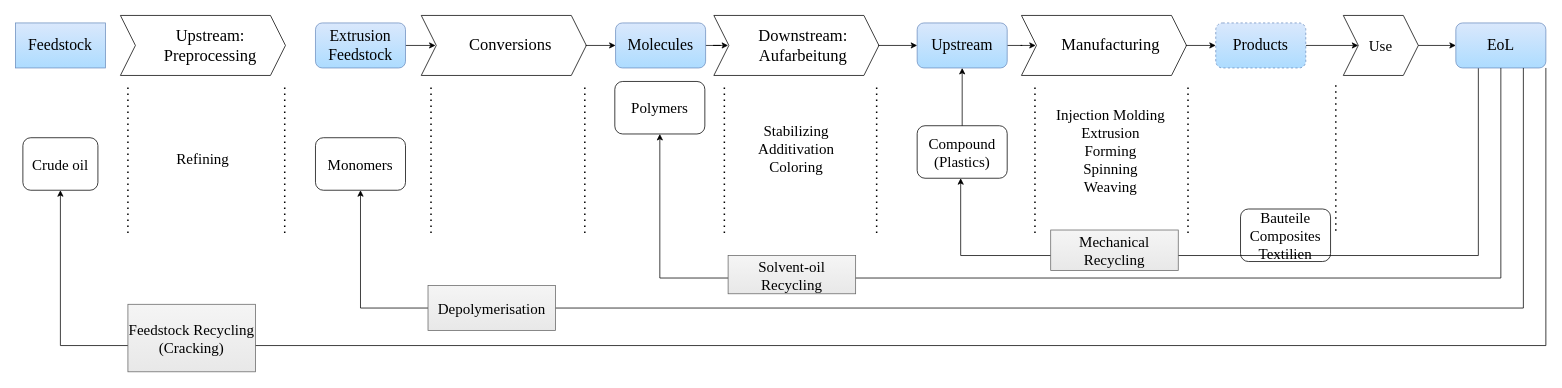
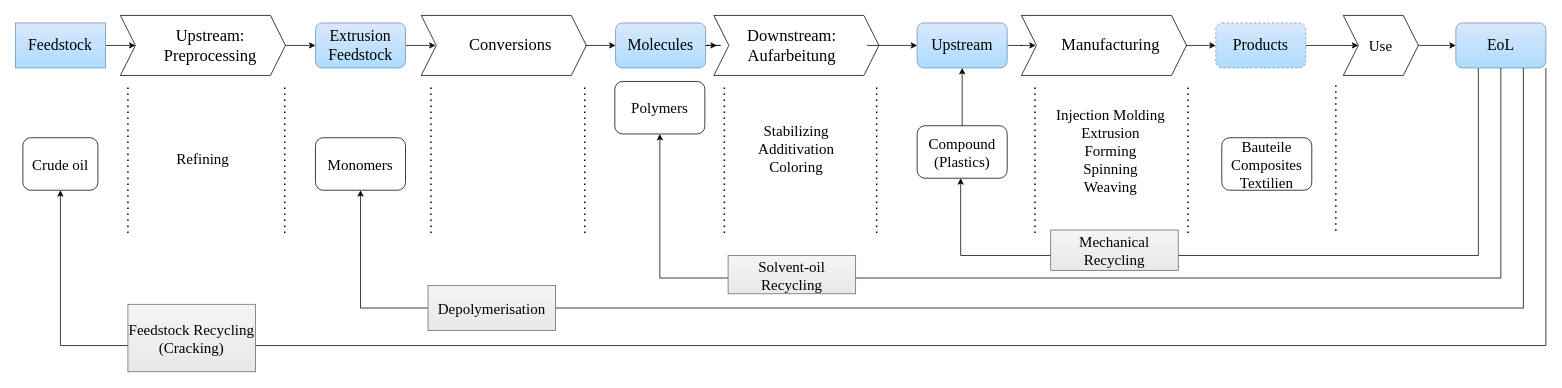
  <mxCell id="0" />
  <mxCell id="1" parent="0" />
+ <mxCell id="2" value="" style="edgeStyle=orthogonalEdgeStyle;rounded=0;orthogonalLoop=1;jettySize=auto;html=1;" parent="1" source="3" target="13" edge="1"><mxGeometry relative="1" as="geometry" /></mxCell>
  <mxCell id="3" value="Feedstock" style="whiteSpace=wrap;html=1;fontSize=21;fontFamily=Rubik light;fillColor=#DAE8FC;strokeColor=#6c8ebf;gradientColor=#ADDCFF;rounded=0;" parent="1" vertex="1"><mxGeometry x="20" y="30" width="120" height="60" as="geometry" /></mxCell>
  <mxCell id="4" value="" style="edgeStyle=orthogonalEdgeStyle;rounded=0;orthogonalLoop=1;jettySize=auto;html=1;" parent="1" source="5" target="15" edge="1"><mxGeometry relative="1" as="geometry" /></mxCell>
  <mxCell id="5" value="Extrusion Feedstock" style="rounded=1;whiteSpace=wrap;html=1;fontSize=21;fontFamily=Rubik light;fillColor=#DAE8FC;strokeColor=#6c8ebf;gradientColor=#ADDCFF;" parent="1" vertex="1"><mxGeometry x="420" y="30" width="120" height="60" as="geometry" /></mxCell>
  <mxCell id="6" value="" style="edgeStyle=orthogonalEdgeStyle;rounded=0;orthogonalLoop=1;jettySize=auto;html=1;" parent="1" source="7" target="17" edge="1"><mxGeometry relative="1" as="geometry" /></mxCell>
  <mxCell id="7" value="Molecules" style="rounded=1;whiteSpace=wrap;html=1;fontSize=21;fontFamily=Rubik light;fillColor=#DAE8FC;strokeColor=#6c8ebf;gradientColor=#ADDCFF;" parent="1" vertex="1"><mxGeometry x="820" y="30" width="120" height="60" as="geometry" /></mxCell>
  <mxCell id="8" value="" style="edgeStyle=orthogonalEdgeStyle;rounded=0;orthogonalLoop=1;jettySize=auto;html=1;" parent="1" source="9" target="19" edge="1"><mxGeometry relative="1" as="geometry" /></mxCell>
  <mxCell id="9" value="Upstream" style="rounded=1;whiteSpace=wrap;html=1;fontSize=21;fontFamily=Rubik light;fillColor=#DAE8FC;strokeColor=#6c8ebf;gradientColor=#ADDCFF;" parent="1" vertex="1"><mxGeometry x="1222" y="30" width="120" height="60" as="geometry" /></mxCell>
  <mxCell id="10" value="" style="edgeStyle=orthogonalEdgeStyle;rounded=0;orthogonalLoop=1;jettySize=auto;html=1;fontFamily=Rubik light;fontSize=20;fontColor=default;" parent="1" source="11" target="44" edge="1"><mxGeometry relative="1" as="geometry" /></mxCell>
  <mxCell id="11" value="Products" style="rounded=1;whiteSpace=wrap;html=1;fontSize=21;fontFamily=Rubik light;fillColor=#DAE8FC;strokeColor=#6c8ebf;gradientColor=#ADDCFF;dashed=1;" parent="1" vertex="1"><mxGeometry x="1620" y="30" width="120" height="60" as="geometry" /></mxCell>
+ <mxCell id="12" value="" style="edgeStyle=orthogonalEdgeStyle;rounded=0;orthogonalLoop=1;jettySize=auto;html=1;" parent="1" source="13" target="5" edge="1"><mxGeometry relative="1" as="geometry" /></mxCell>
  <mxCell id="13" value="Upstream: Preprocessing" style="text;html=1;align=center;verticalAlign=middle;whiteSpace=wrap;rounded=0;fontSize=22;fontFamily=Rubik light;" parent="1" vertex="1"><mxGeometry x="180" y="40" width="200" height="40" as="geometry" /></mxCell>
  <mxCell id="14" value="" style="edgeStyle=orthogonalEdgeStyle;rounded=0;orthogonalLoop=1;jettySize=auto;html=1;" parent="1" source="15" target="7" edge="1"><mxGeometry relative="1" as="geometry" /></mxCell>
  <mxCell id="15" value="Conversions" style="text;html=1;align=center;verticalAlign=middle;whiteSpace=wrap;rounded=0;fontSize=22;fontFamily=Rubik light;" parent="1" vertex="1"><mxGeometry x="580" y="40" width="200" height="40" as="geometry" /></mxCell>
  <mxCell id="16" value="" style="edgeStyle=orthogonalEdgeStyle;rounded=0;orthogonalLoop=1;jettySize=auto;html=1;" parent="1" source="17" target="9" edge="1"><mxGeometry relative="1" as="geometry" /></mxCell>
- <mxCell id="17" value="Downstream: Aufarbeitung" style="text;html=1;align=center;verticalAlign=middle;whiteSpace=wrap;rounded=0;fontSize=22;fontFamily=Rubik light;" parent="1" vertex="1"><mxGeometry x="970" y="40" width="200" height="40" as="geometry" /></mxCell>
+ <mxCell id="17" value="Downstream: Aufarbeitung" style="text;html=1;align=center;verticalAlign=middle;whiteSpace=wrap;rounded=0;fontSize=22;fontFamily=Rubik light;" parent="1" vertex="1"><mxGeometry x="955" y="40" width="200" height="40" as="geometry" /></mxCell>
  <mxCell id="18" value="" style="edgeStyle=orthogonalEdgeStyle;rounded=0;orthogonalLoop=1;jettySize=auto;html=1;" parent="1" source="19" target="11" edge="1"><mxGeometry relative="1" as="geometry" /></mxCell>
  <mxCell id="19" value="Manufacturing" style="text;html=1;align=center;verticalAlign=middle;whiteSpace=wrap;rounded=0;fontSize=22;fontFamily=Rubik light;" parent="1" vertex="1"><mxGeometry x="1380" y="40" width="200" height="40" as="geometry" /></mxCell>
  <mxCell id="20" value="Crude oil" style="text;html=1;align=center;verticalAlign=middle;whiteSpace=wrap;rounded=1;fontFamily=Rubik light;fontSize=20;strokeColor=default;" parent="1" vertex="1"><mxGeometry x="30" y="183" width="100" height="70" as="geometry" /></mxCell>
  <mxCell id="21" value="Monomers" style="text;html=1;align=center;verticalAlign=middle;whiteSpace=wrap;rounded=1;fontFamily=Rubik light;fontSize=20;fillColor=default;strokeColor=default;" parent="1" vertex="1"><mxGeometry x="420" y="183" width="120" height="70" as="geometry" /></mxCell>
  <mxCell id="22" value="Refining" style="text;html=1;align=center;verticalAlign=middle;whiteSpace=wrap;rounded=0;fontSize=20;fontFamily=Rubik light;" parent="1" vertex="1"><mxGeometry x="170" y="191" width="200" height="40" as="geometry" /></mxCell>
  <mxCell id="23" value="Polymers" style="text;html=1;align=center;verticalAlign=middle;whiteSpace=wrap;rounded=1;fontFamily=Rubik light;fontSize=20;strokeColor=default;" parent="1" vertex="1"><mxGeometry x="819" y="108" width="120" height="70" as="geometry" /></mxCell>
  <mxCell id="24" value="" style="edgeStyle=orthogonalEdgeStyle;rounded=0;orthogonalLoop=1;jettySize=auto;html=1;" edge="1" parent="1" source="25" target="9"><mxGeometry relative="1" as="geometry" /></mxCell>
  <mxCell id="25" value="Compound (Plastics)" style="text;html=1;align=center;verticalAlign=middle;whiteSpace=wrap;rounded=1;fontFamily=Rubik light;fontSize=20;strokeColor=default;" parent="1" vertex="1"><mxGeometry x="1222" y="167" width="120" height="70" as="geometry" /></mxCell>
- <mxCell id="26" value="Bauteile&lt;div&gt;Composites&lt;br&gt;&lt;div&gt;Textilien&lt;/div&gt;&lt;/div&gt;" style="text;html=1;align=center;verticalAlign=middle;whiteSpace=wrap;rounded=1;fontFamily=Rubik light;fontSize=20;strokeColor=default;" parent="1" vertex="1"><mxGeometry x="1653" y="278" width="120" height="70" as="geometry" /></mxCell>
+ <mxCell id="26" value="Bauteile&lt;div&gt;Composites&lt;br&gt;&lt;div&gt;Textilien&lt;/div&gt;&lt;/div&gt;" style="text;html=1;align=center;verticalAlign=middle;whiteSpace=wrap;rounded=1;fontFamily=Rubik light;fontSize=20;strokeColor=default;" parent="1" vertex="1"><mxGeometry x="1628" y="183" width="120" height="70" as="geometry" /></mxCell>
  <mxCell id="27" value="" style="shape=step;perimeter=stepPerimeter;whiteSpace=wrap;html=1;fixedSize=1;rounded=0;align=center;verticalAlign=middle;fontFamily=Rubik light;fontSize=20;fontColor=default;fillColor=none;gradientColor=none;" parent="1" vertex="1"><mxGeometry x="160" y="20" width="220" height="80" as="geometry" /></mxCell>
  <mxCell id="28" value="" style="shape=step;perimeter=stepPerimeter;whiteSpace=wrap;html=1;fixedSize=1;rounded=0;align=center;verticalAlign=middle;fontFamily=Rubik light;fontSize=20;fontColor=default;fillColor=none;gradientColor=none;" parent="1" vertex="1"><mxGeometry x="561" y="20" width="220" height="80" as="geometry" /></mxCell>
  <mxCell id="29" value="" style="shape=step;perimeter=stepPerimeter;whiteSpace=wrap;html=1;fixedSize=1;rounded=0;align=center;verticalAlign=middle;fontFamily=Rubik light;fontSize=20;fontColor=default;fillColor=none;gradientColor=none;" parent="1" vertex="1"><mxGeometry x="951" y="20" width="220" height="80" as="geometry" /></mxCell>
  <mxCell id="30" value="" style="shape=step;perimeter=stepPerimeter;whiteSpace=wrap;html=1;fixedSize=1;rounded=0;align=center;verticalAlign=middle;fontFamily=Rubik light;fontSize=20;fontColor=default;fillColor=none;gradientColor=none;" parent="1" vertex="1"><mxGeometry x="1361" y="20" width="220" height="80" as="geometry" /></mxCell>
  <mxCell id="31" value="" style="endArrow=none;dashed=1;html=1;dashPattern=1 3;strokeWidth=2;rounded=0;fontFamily=Rubik light;fontSize=20;fontColor=default;" parent="1" edge="1"><mxGeometry width="50" height="50" relative="1" as="geometry"><mxPoint x="170" y="310" as="sourcePoint" /><mxPoint x="170" y="110" as="targetPoint" /></mxGeometry></mxCell>
  <mxCell id="32" value="" style="endArrow=none;dashed=1;html=1;dashPattern=1 3;strokeWidth=2;rounded=0;fontFamily=Rubik light;fontSize=20;fontColor=default;" parent="1" edge="1"><mxGeometry width="50" height="50" relative="1" as="geometry"><mxPoint x="379" y="310" as="sourcePoint" /><mxPoint x="379" y="110" as="targetPoint" /></mxGeometry></mxCell>
  <mxCell id="33" value="" style="endArrow=none;dashed=1;html=1;dashPattern=1 3;strokeWidth=2;rounded=0;fontFamily=Rubik light;fontSize=20;fontColor=default;" parent="1" edge="1"><mxGeometry width="50" height="50" relative="1" as="geometry"><mxPoint x="574" y="310" as="sourcePoint" /><mxPoint x="574" y="110" as="targetPoint" /></mxGeometry></mxCell>
  <mxCell id="34" value="" style="endArrow=none;dashed=1;html=1;dashPattern=1 3;strokeWidth=2;rounded=0;fontFamily=Rubik light;fontSize=20;fontColor=default;" parent="1" edge="1"><mxGeometry width="50" height="50" relative="1" as="geometry"><mxPoint x="779" y="310" as="sourcePoint" /><mxPoint x="779" y="110" as="targetPoint" /></mxGeometry></mxCell>
  <mxCell id="35" value="" style="endArrow=none;dashed=1;html=1;dashPattern=1 3;strokeWidth=2;rounded=0;fontFamily=Rubik light;fontSize=20;fontColor=default;" parent="1" edge="1"><mxGeometry width="50" height="50" relative="1" as="geometry"><mxPoint x="965" y="310" as="sourcePoint" /><mxPoint x="965" y="110" as="targetPoint" /></mxGeometry></mxCell>
  <mxCell id="36" value="" style="endArrow=none;dashed=1;html=1;dashPattern=1 3;strokeWidth=2;rounded=0;fontFamily=Rubik light;fontSize=20;fontColor=default;" parent="1" edge="1"><mxGeometry width="50" height="50" relative="1" as="geometry"><mxPoint x="1168" y="310" as="sourcePoint" /><mxPoint x="1168" y="110" as="targetPoint" /></mxGeometry></mxCell>
  <mxCell id="37" value="" style="endArrow=none;dashed=1;html=1;dashPattern=1 3;strokeWidth=2;rounded=0;fontFamily=Rubik light;fontSize=20;fontColor=default;" parent="1" edge="1"><mxGeometry width="50" height="50" relative="1" as="geometry"><mxPoint x="1379" y="310" as="sourcePoint" /><mxPoint x="1379" y="110" as="targetPoint" /></mxGeometry></mxCell>
  <mxCell id="38" value="" style="endArrow=none;dashed=1;html=1;dashPattern=1 3;strokeWidth=2;rounded=0;fontFamily=Rubik light;fontSize=20;fontColor=default;" parent="1" edge="1"><mxGeometry width="50" height="50" relative="1" as="geometry"><mxPoint x="1583" y="310" as="sourcePoint" /><mxPoint x="1583" y="110" as="targetPoint" /></mxGeometry></mxCell>
  <mxCell id="39" value="Stabilizing&lt;div&gt;Additivation&lt;/div&gt;&lt;div&gt;Coloring&lt;/div&gt;" style="text;html=1;align=center;verticalAlign=middle;whiteSpace=wrap;rounded=0;fontSize=20;fontFamily=Rubik light;" parent="1" vertex="1"><mxGeometry x="961" y="177" width="200" height="40" as="geometry" /></mxCell>
  <mxCell id="40" value="Injection Molding&lt;div&gt;Extrusion&lt;/div&gt;&lt;div&gt;Forming&lt;/div&gt;&lt;div&gt;Spinning&lt;/div&gt;&lt;div&gt;Weaving&lt;/div&gt;" style="text;html=1;align=center;verticalAlign=middle;whiteSpace=wrap;rounded=0;fontSize=20;fontFamily=Rubik light;" parent="1" vertex="1"><mxGeometry x="1380" y="180" width="200" height="40" as="geometry" /></mxCell>
  <mxCell id="41" value="" style="edgeStyle=orthogonalEdgeStyle;rounded=0;orthogonalLoop=1;jettySize=auto;html=1;fontFamily=Rubik light;fontSize=20;fontColor=default;exitX=0.25;exitY=1;exitDx=0;exitDy=0;" parent="1" source="42" target="25" edge="1"><mxGeometry relative="1" as="geometry"><mxPoint x="1280" y="250" as="targetPoint" /><Array as="points"><mxPoint x="1970" y="340" /><mxPoint x="1280" y="340" /></Array></mxGeometry></mxCell>
  <mxCell id="42" value="EoL" style="rounded=1;whiteSpace=wrap;html=1;fontSize=21;fontFamily=Rubik light;fillColor=#DAE8FC;strokeColor=#6c8ebf;gradientColor=#ADDCFF;" parent="1" vertex="1"><mxGeometry x="1940" y="30" width="120" height="60" as="geometry" /></mxCell>
  <mxCell id="43" value="" style="edgeStyle=orthogonalEdgeStyle;rounded=0;orthogonalLoop=1;jettySize=auto;html=1;fontFamily=Rubik light;fontSize=20;fontColor=default;" parent="1" source="44" target="42" edge="1"><mxGeometry relative="1" as="geometry" /></mxCell>
  <mxCell id="44" value="Use" style="shape=step;perimeter=stepPerimeter;whiteSpace=wrap;html=1;fixedSize=1;rounded=0;align=center;verticalAlign=middle;fontFamily=Rubik light;fontSize=20;fontColor=default;fillColor=none;gradientColor=none;" parent="1" vertex="1"><mxGeometry x="1790" y="20" width="100" height="80" as="geometry" /></mxCell>
  <mxCell id="45" value="" style="endArrow=none;dashed=1;html=1;dashPattern=1 3;strokeWidth=2;rounded=0;fontFamily=Rubik light;fontSize=20;fontColor=default;" parent="1" edge="1"><mxGeometry width="50" height="50" relative="1" as="geometry"><mxPoint x="1780" y="307" as="sourcePoint" /><mxPoint x="1780" y="107" as="targetPoint" /></mxGeometry></mxCell>
  <mxCell id="46" value="" style="edgeStyle=orthogonalEdgeStyle;rounded=0;orthogonalLoop=1;jettySize=auto;html=1;fontFamily=Rubik light;fontSize=20;fontColor=default;exitX=0.5;exitY=1;exitDx=0;exitDy=0;entryX=0.5;entryY=1;entryDx=0;entryDy=0;" parent="1" source="42" target="23" edge="1"><mxGeometry relative="1" as="geometry"><mxPoint x="1980" y="100" as="sourcePoint" /><mxPoint x="1290" y="260" as="targetPoint" /><Array as="points"><mxPoint x="2000" y="370" /><mxPoint x="879" y="370" /></Array></mxGeometry></mxCell>
  <mxCell id="47" value="" style="edgeStyle=orthogonalEdgeStyle;rounded=0;orthogonalLoop=1;jettySize=auto;html=1;fontFamily=Rubik light;fontSize=20;fontColor=default;exitX=0.75;exitY=1;exitDx=0;exitDy=0;entryX=0.5;entryY=1;entryDx=0;entryDy=0;" parent="1" source="42" target="21" edge="1"><mxGeometry relative="1" as="geometry"><mxPoint x="2010" y="100" as="sourcePoint" /><mxPoint x="889" y="235" as="targetPoint" /><Array as="points"><mxPoint x="2030" y="410" /><mxPoint x="480" y="410" /></Array></mxGeometry></mxCell>
  <mxCell id="48" value="" style="edgeStyle=orthogonalEdgeStyle;rounded=0;orthogonalLoop=1;jettySize=auto;html=1;fontFamily=Rubik light;fontSize=20;fontColor=default;exitX=1;exitY=1;exitDx=0;exitDy=0;entryX=0.5;entryY=1;entryDx=0;entryDy=0;" parent="1" source="42" target="20" edge="1"><mxGeometry relative="1" as="geometry"><mxPoint x="2040" y="100" as="sourcePoint" /><mxPoint x="490" y="235" as="targetPoint" /><Array as="points"><mxPoint x="2060" y="460" /><mxPoint x="80" y="460" /></Array></mxGeometry></mxCell>
  <mxCell id="49" value="Feedstock Recycling (Cracking)" style="text;html=1;align=center;verticalAlign=middle;whiteSpace=wrap;rounded=0;fontFamily=Rubik light;fontSize=20;fillColor=#f5f5f5;gradientColor=#E8E8E8;strokeColor=#666666;" parent="1" vertex="1"><mxGeometry x="170" y="405" width="170" height="90" as="geometry" /></mxCell>
  <mxCell id="50" value="Depolymerisation&lt;span style=&quot;color: rgba(0, 0, 0, 0); font-family: monospace; font-size: 0px; text-align: start; text-wrap: nowrap;&quot;&gt;%3CmxGraphModel%3E%3Croot%3E%3CmxCell%20id%3D%220%22%2F%3E%3CmxCell%20id%3D%221%22%20parent%3D%220%22%2F%3E%3CmxCell%20id%3D%222%22%20value%3D%22Feedstock%20Recycling%20(Cracking)%22%20style%3D%22text%3Bhtml%3D1%3Balign%3Dcenter%3BverticalAlign%3Dmiddle%3BwhiteSpace%3Dwrap%3Brounded%3D0%3BfontFamily%3DRubik%20light%3BfontSize%3D20%3BfillColor%3D%23f5f5f5%3BgradientColor%3D%23E8E8E8%3BstrokeColor%3D%23666666%3B%22%20vertex%3D%221%22%20parent%3D%221%22%3E%3CmxGeometry%20x%3D%22300%22%20y%3D%22550%22%20width%3D%22170%22%20height%3D%2290%22%20as%3D%22geometry%22%2F%3E%3C%2FmxCell%3E%3C%2Froot%3E%3C%2FmxGraphModel%3E&lt;/span&gt;" style="text;html=1;align=center;verticalAlign=middle;whiteSpace=wrap;rounded=0;fontFamily=Rubik light;fontSize=20;fillColor=#f5f5f5;gradientColor=#E8E8E8;strokeColor=#666666;" parent="1" vertex="1"><mxGeometry x="570" y="380" width="170" height="60" as="geometry" /></mxCell>
  <mxCell id="51" value="Solvent-oil Recycling" style="text;html=1;align=center;verticalAlign=middle;whiteSpace=wrap;rounded=0;fontFamily=Rubik light;fontSize=20;fillColor=#f5f5f5;gradientColor=#E8E8E8;strokeColor=#666666;" parent="1" vertex="1"><mxGeometry x="970" y="340" width="170" height="51" as="geometry" /></mxCell>
  <mxCell id="52" value="Mechanical Recycling" style="text;html=1;align=center;verticalAlign=middle;whiteSpace=wrap;rounded=0;fontFamily=Rubik light;fontSize=20;fillColor=#f5f5f5;gradientColor=#E8E8E8;strokeColor=#666666;" parent="1" vertex="1"><mxGeometry x="1400" y="306" width="170" height="54" as="geometry" /></mxCell>
